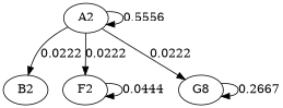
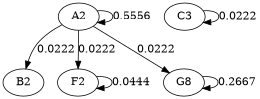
  strict graph {
    edge [arrowtype=normal dir=forward]
    A2 [height=0.5 width=0.75]
    B2 [height=0.5 width=0.75]
    F2 [height=0.5 width=0.75]
    n4 [height=0.5 label=G8 width=0.75]
+   C3 [height=0.5 width=0.75]
    A2 -- A2 [label=0.5556]
    A2 -- B2 [label=0.0222]
    A2 -- F2 [label=0.0222]
    A2 -- n4 [label=0.0222]
    F2 -- F2 [label=0.0444]
    n4 -- n4 [label=0.2667]
+   C3 -- C3 [label=0.0222]
  }
